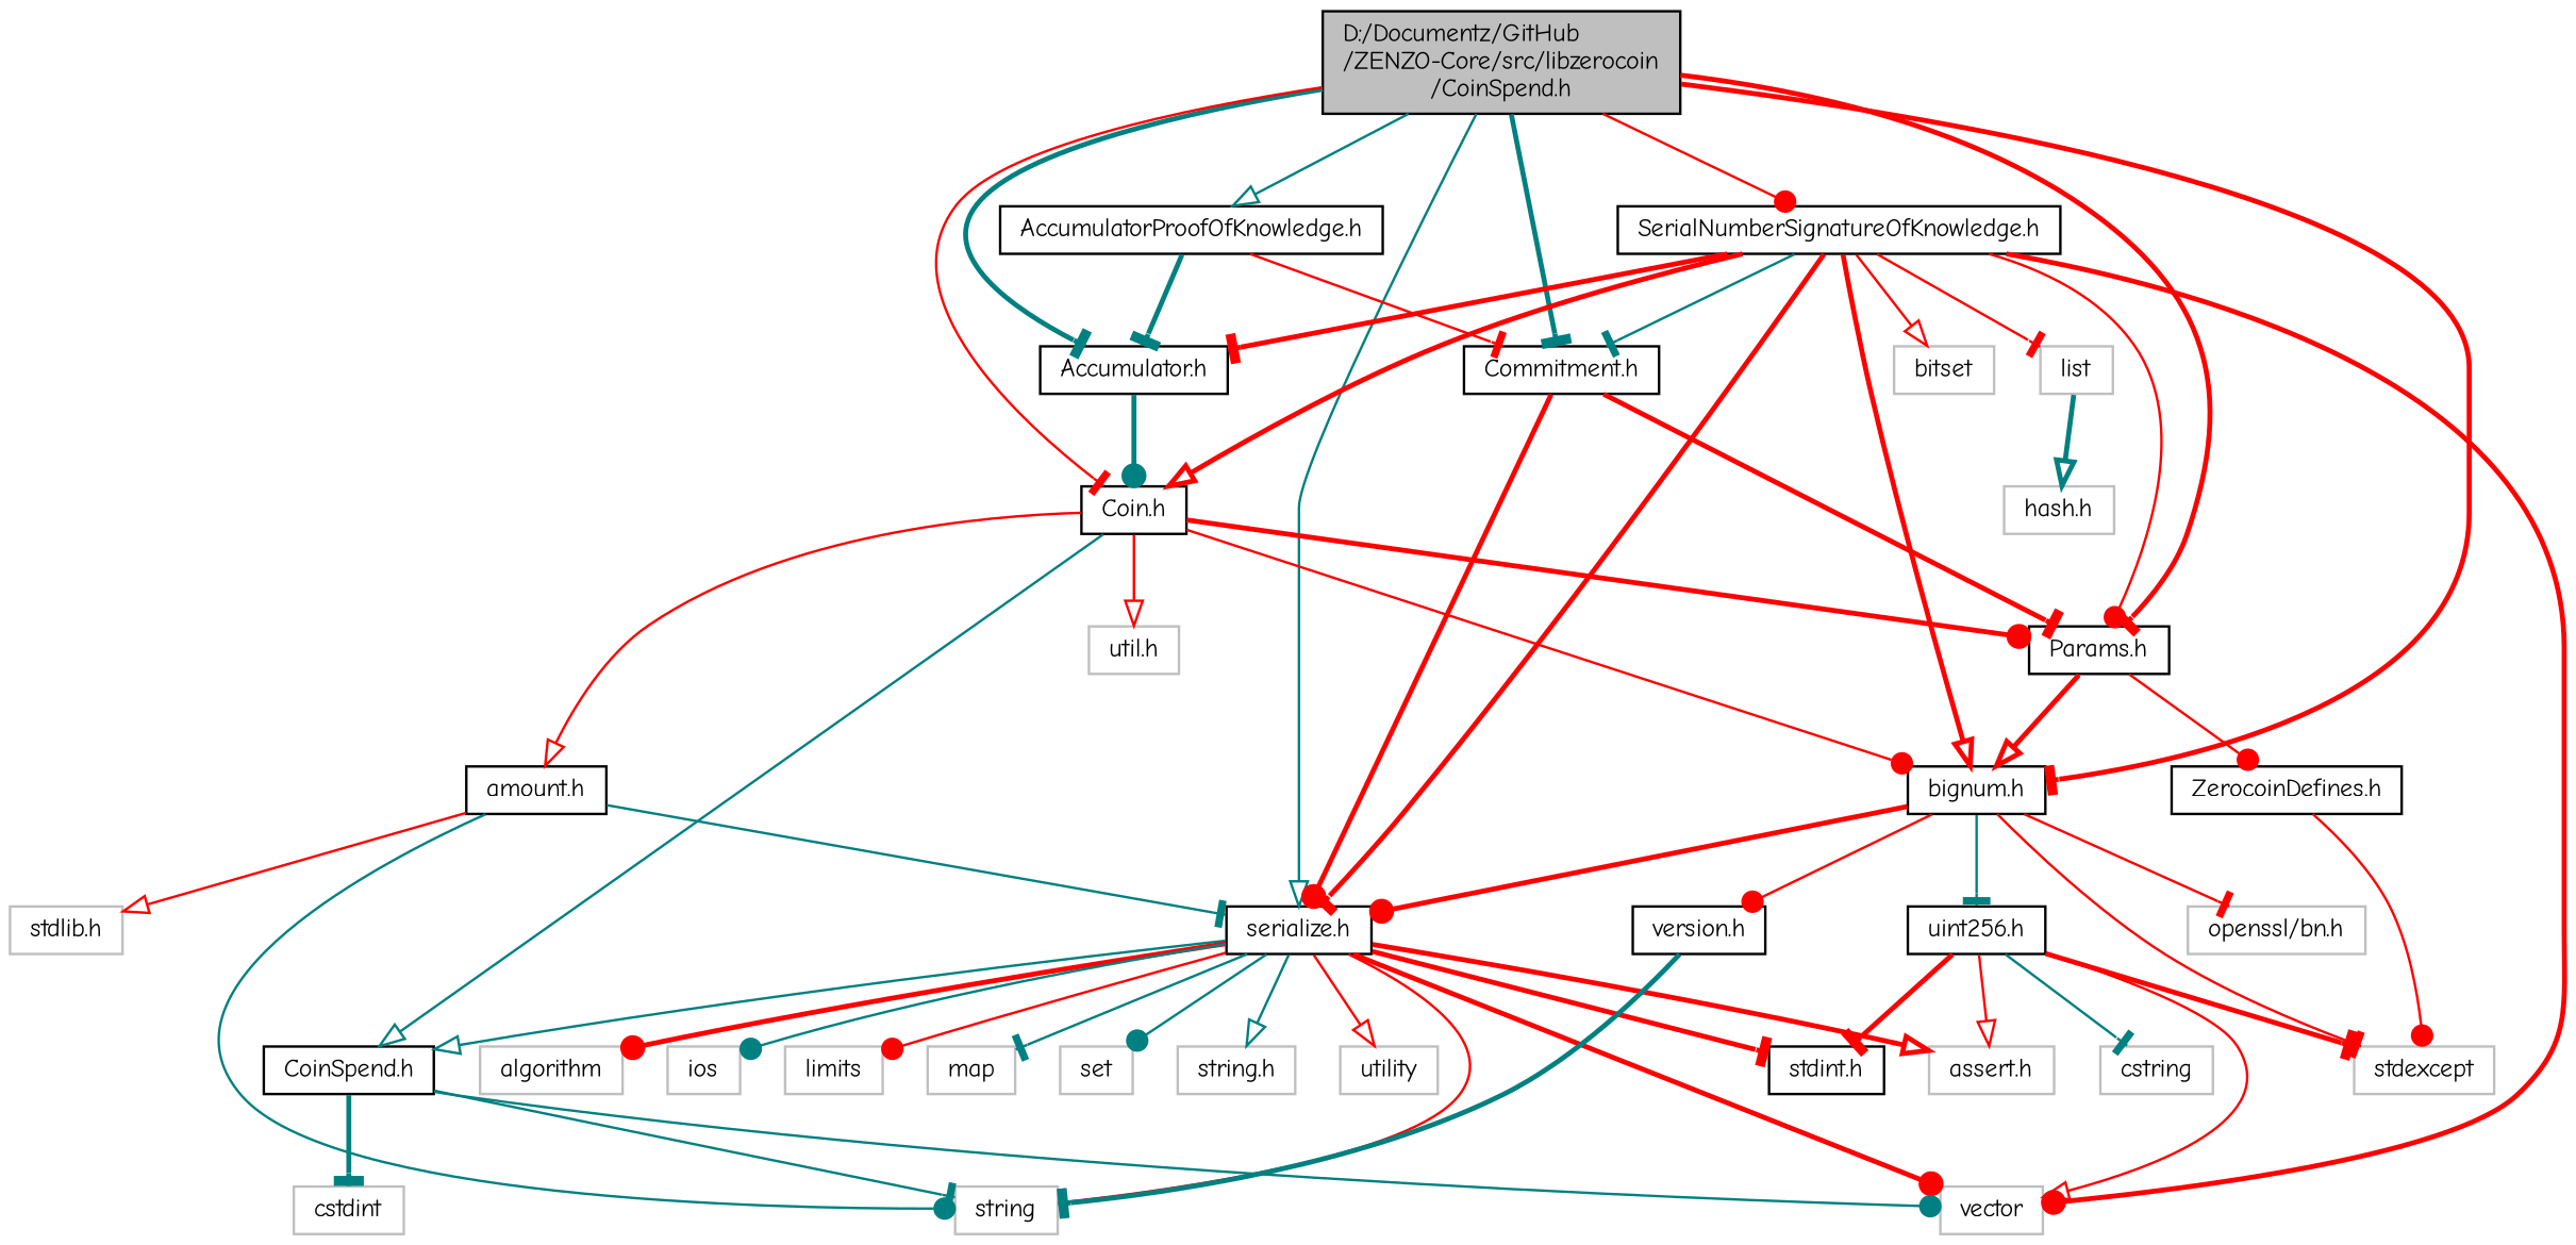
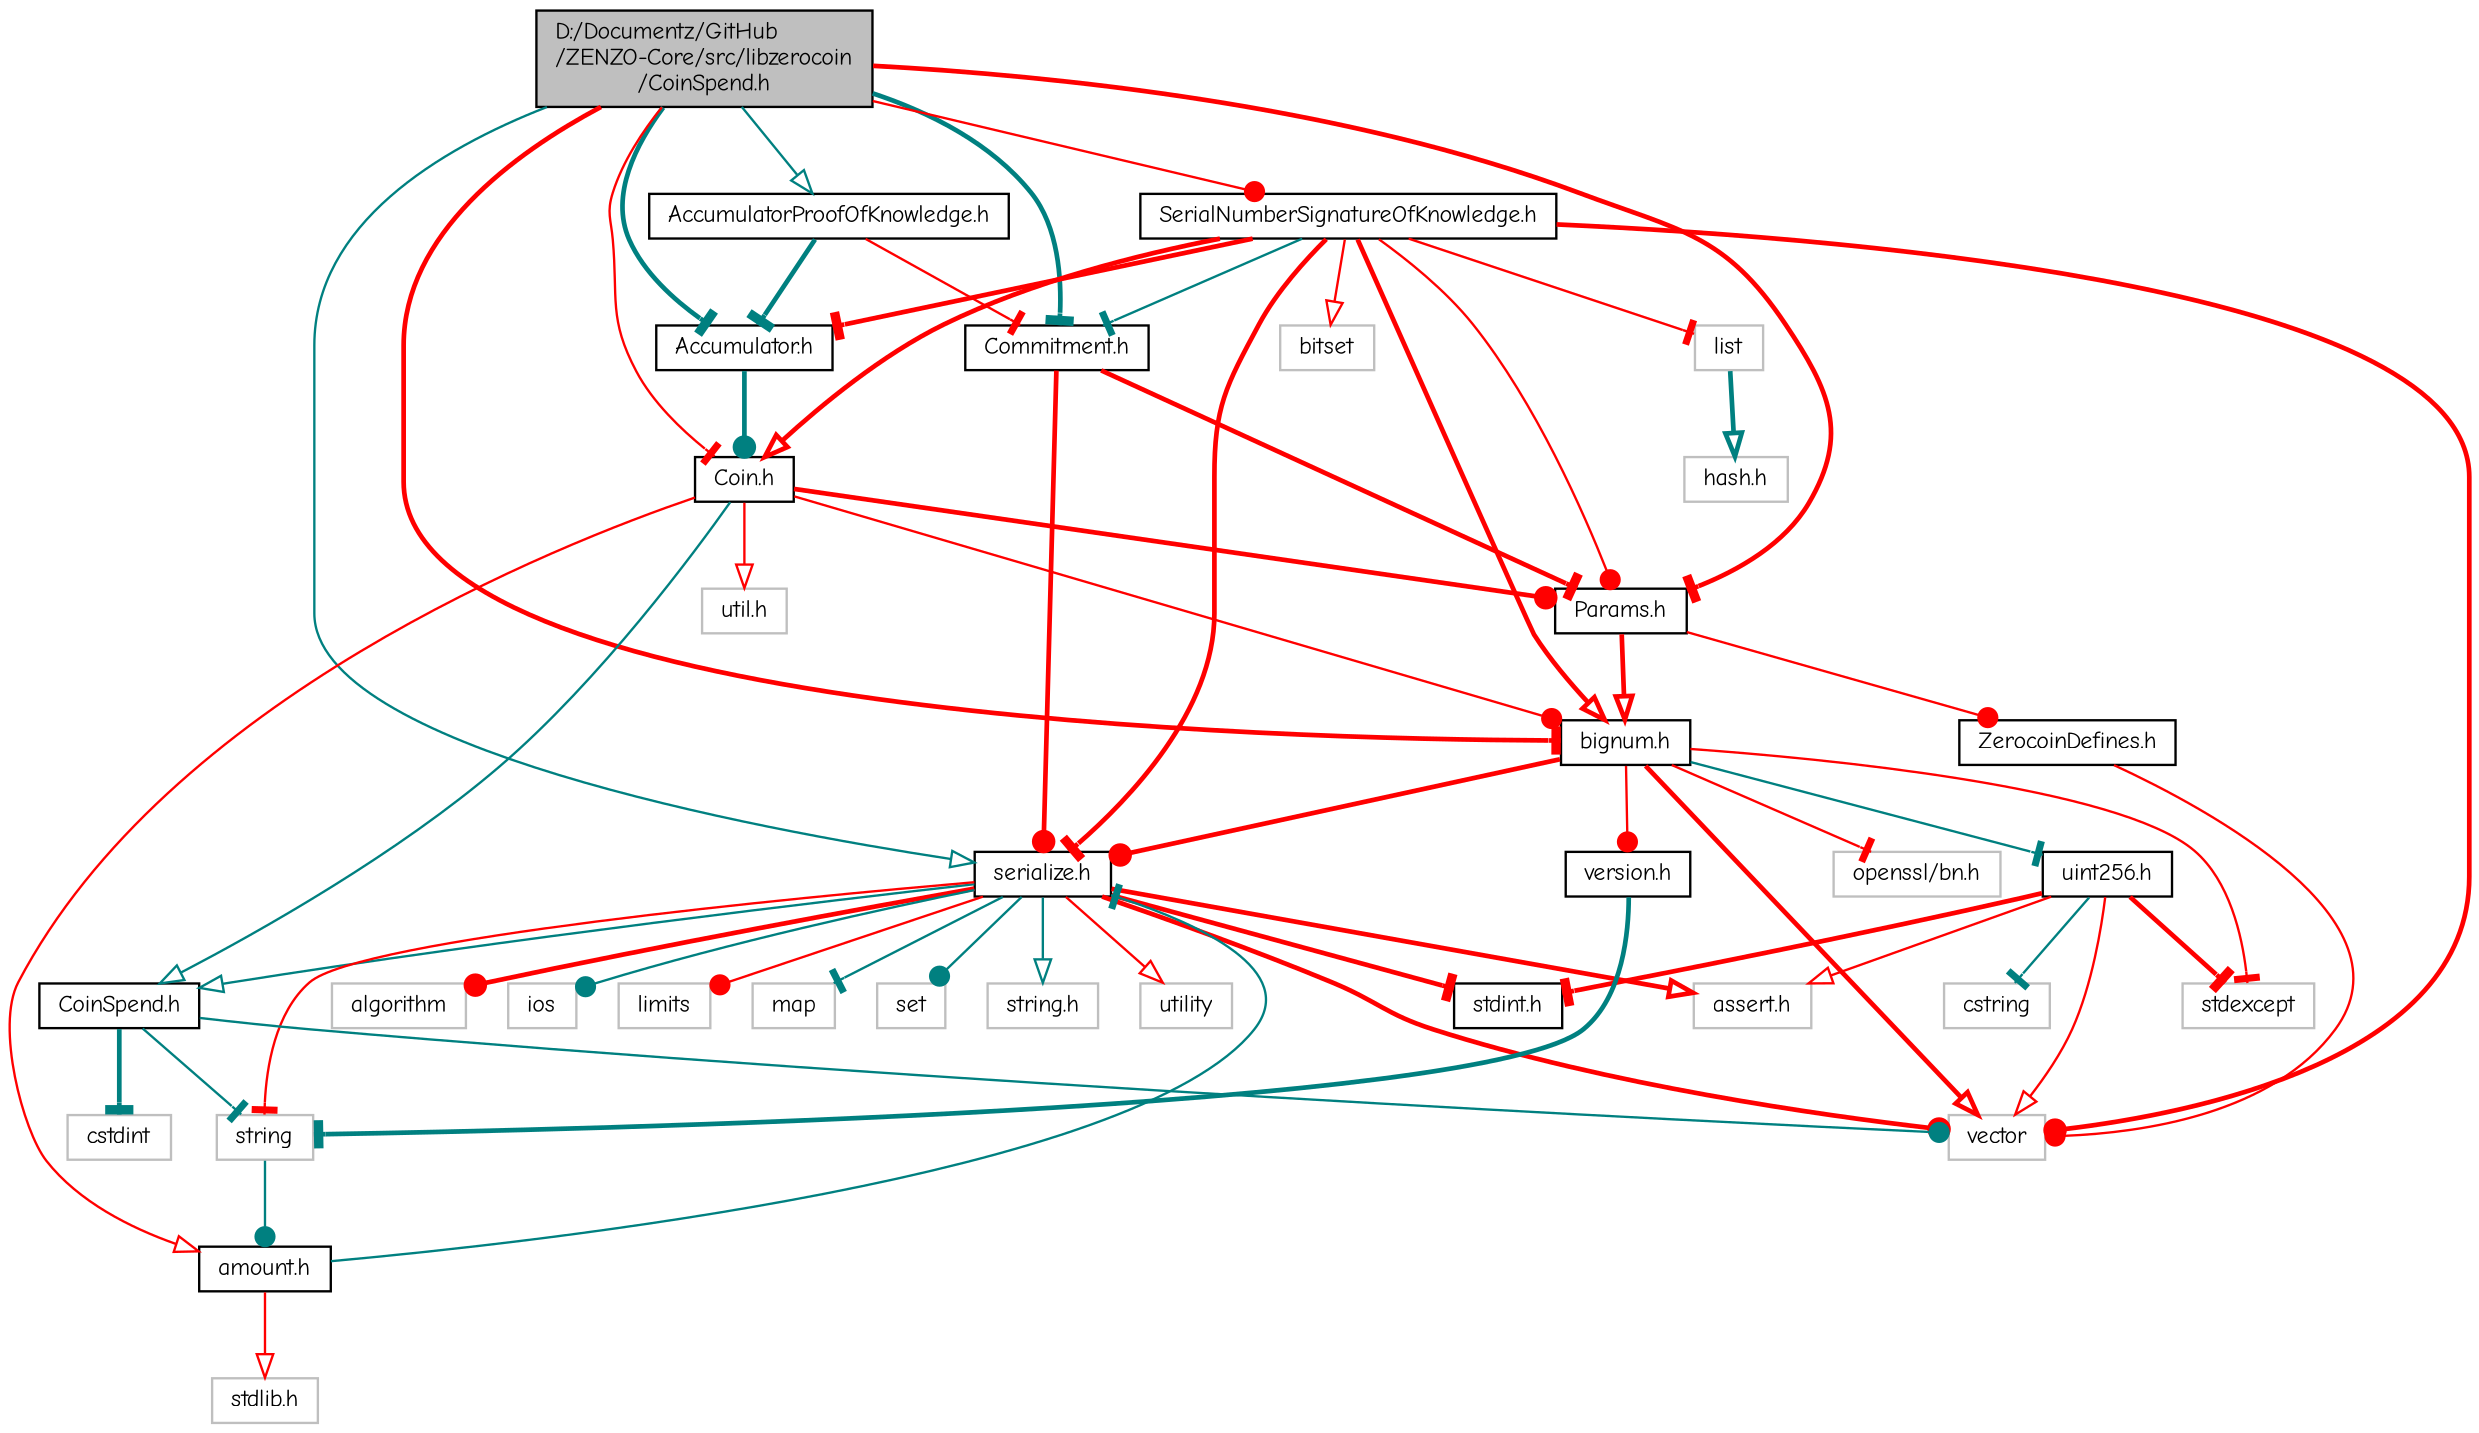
  digraph {
    fontname="Comic Neue"
    node [color=grey75 fillcolor=white fontname="Comic Neue" fontsize=10 shape=record style=filled]
    edge [arrowhead=tee color=red fontname="Comic Neue" fontsize=10 labelfontname=Helvetica labelfontsize=10 style=solid]
    n1 [color=black fillcolor=grey75 fontcolor=black height=0.2 label="D:/Documentz/GitHub\l/ZENZO-Core/src/libzerocoin\l/CoinSpend.h" width=0.4]
    n2 [color=black height=0.2 label="Accumulator.h" width=0.4]
    n3 [color=black height=0.2 label="Coin.h" width=0.4]
    n4 [color=black height=0.2 label="Params.h" width=0.4]
    n5 [color=black height=0.2 label="bignum.h" width=0.4]
    n6 [color=black height=0.2 label="serialize.h" width=0.4]
    n7 [color=black height=0.2 label="AccumulatorProofOfKnowledge.h" width=0.4]
    n8 [color=black height=0.2 label="Commitment.h" width=0.4]
    n9 [color=black height=0.2 label="SerialNumberSignatureOfKnowledge.h" width=0.4]
    n10 [color=black height=0.2 label="CoinSpend.h" width=0.4]
    n11 [color=black height=0.2 label="amount.h" width=0.4]
    n12 [height=0.2 label="util.h" width=0.4]
    n13 [color=black height=0.2 label="ZerocoinDefines.h" width=0.4]
    n14 [height=0.2 label=vector width=0.4]
    n15 [height=0.2 label=stdexcept width=0.4]
    n16 [height=0.2 label="openssl/bn.h" width=0.4]
    n17 [color=black height=0.2 label="uint256.h" width=0.4]
    n18 [color=black height=0.2 label="version.h" width=0.4]
    n19 [height=0.2 label=string width=0.4]
    n20 [height=0.2 label=algorithm width=0.4]
    n21 [height=0.2 label="assert.h" width=0.4]
    n22 [height=0.2 label=ios width=0.4]
    n23 [height=0.2 label=limits width=0.4]
    n24 [height=0.2 label=map width=0.4]
    n25 [height=0.2 label=set width=0.4]
    n26 [color=black height=0.2 label="stdint.h" width=0.4]
    n27 [height=0.2 label="string.h" width=0.4]
    n28 [height=0.2 label=utility width=0.4]
    n29 [height=0.2 label=list width=0.4]
    n30 [height=0.2 label=bitset width=0.4]
    n31 [height=0.2 label=cstdint width=0.4]
    n32 [height=0.2 label="stdlib.h" width=0.4]
    n33 [height=0.2 label=cstring width=0.4]
    n34 [height=0.2 label="hash.h" width=0.4]
    n1 -> n2 [color=teal style=bold]
    n1 -> n3
    n1 -> n4 [style=bold]
    n1 -> n5 [style=bold]
    n1 -> n6 [arrowhead=onormal color=teal]
    n1 -> n7 [arrowhead=onormal color=teal]
    n1 -> n8 [color=teal style=bold]
    n1 -> n9 [arrowhead=dot]
    n2 -> n3 [arrowhead=dot color=teal style=bold]
    n3 -> n4 [arrowhead=dot style=bold]
    n3 -> n5 [arrowhead=dot]
    n3 -> n10 [arrowhead=onormal color=teal]
    n3 -> n11 [arrowhead=onormal]
    n3 -> n12 [arrowhead=onormal]
    n4 -> n5 [arrowhead=onormal style=bold]
    n4 -> n13 [arrowhead=dot]
    n5 -> n6 [arrowhead=dot style=bold]
+   n5 -> n14 [arrowhead=onormal style=bold]
    n5 -> n15
    n5 -> n16
    n5 -> n17 [color=teal]
    n5 -> n18 [arrowhead=dot]
    n6 -> n10 [arrowhead=onormal color=teal]
    n6 -> n14 [arrowhead=dot style=bold]
    n6 -> n19
    n6 -> n20 [arrowhead=dot style=bold]
    n6 -> n21 [arrowhead=onormal style=bold]
    n6 -> n22 [arrowhead=dot color=teal]
    n6 -> n23 [arrowhead=dot]
    n6 -> n24 [color=teal]
    n6 -> n25 [arrowhead=dot color=teal]
    n6 -> n26 [style=bold]
    n6 -> n27 [arrowhead=onormal color=teal]
    n6 -> n28 [arrowhead=onormal]
    n7 -> n2 [color=teal style=bold]
    n7 -> n8
    n8 -> n4 [style=bold]
    n8 -> n6 [arrowhead=dot style=bold]
    n9 -> n2 [style=bold]
    n9 -> n3 [arrowhead=onormal style=bold]
    n9 -> n4 [arrowhead=dot]
    n9 -> n5 [arrowhead=onormal style=bold]
    n9 -> n6 [style=bold]
    n9 -> n8 [color=teal]
    n9 -> n14 [arrowhead=dot style=bold]
    n9 -> n29
    n9 -> n30 [arrowhead=onormal]
    n10 -> n14 [arrowhead=dot color=teal]
    n10 -> n19 [color=teal]
    n10 -> n31 [color=teal style=bold]
    n11 -> n6 [color=teal]
-   n11 -> n19 [arrowhead=dot color=teal]
+   n19 -> n11 [arrowhead=dot color=teal]
    n11 -> n32 [arrowhead=onormal]
-   n13 -> n15 [arrowhead=dot]
+   n13 -> n14 [arrowhead=dot]
    n17 -> n14 [arrowhead=onormal]
    n17 -> n15 [style=bold]
    n17 -> n21 [arrowhead=onormal]
    n17 -> n26 [style=bold]
    n17 -> n33 [color=teal]
    n18 -> n19 [color=teal style=bold]
    n29 -> n34 [arrowhead=onormal color=teal style=bold]
  }
